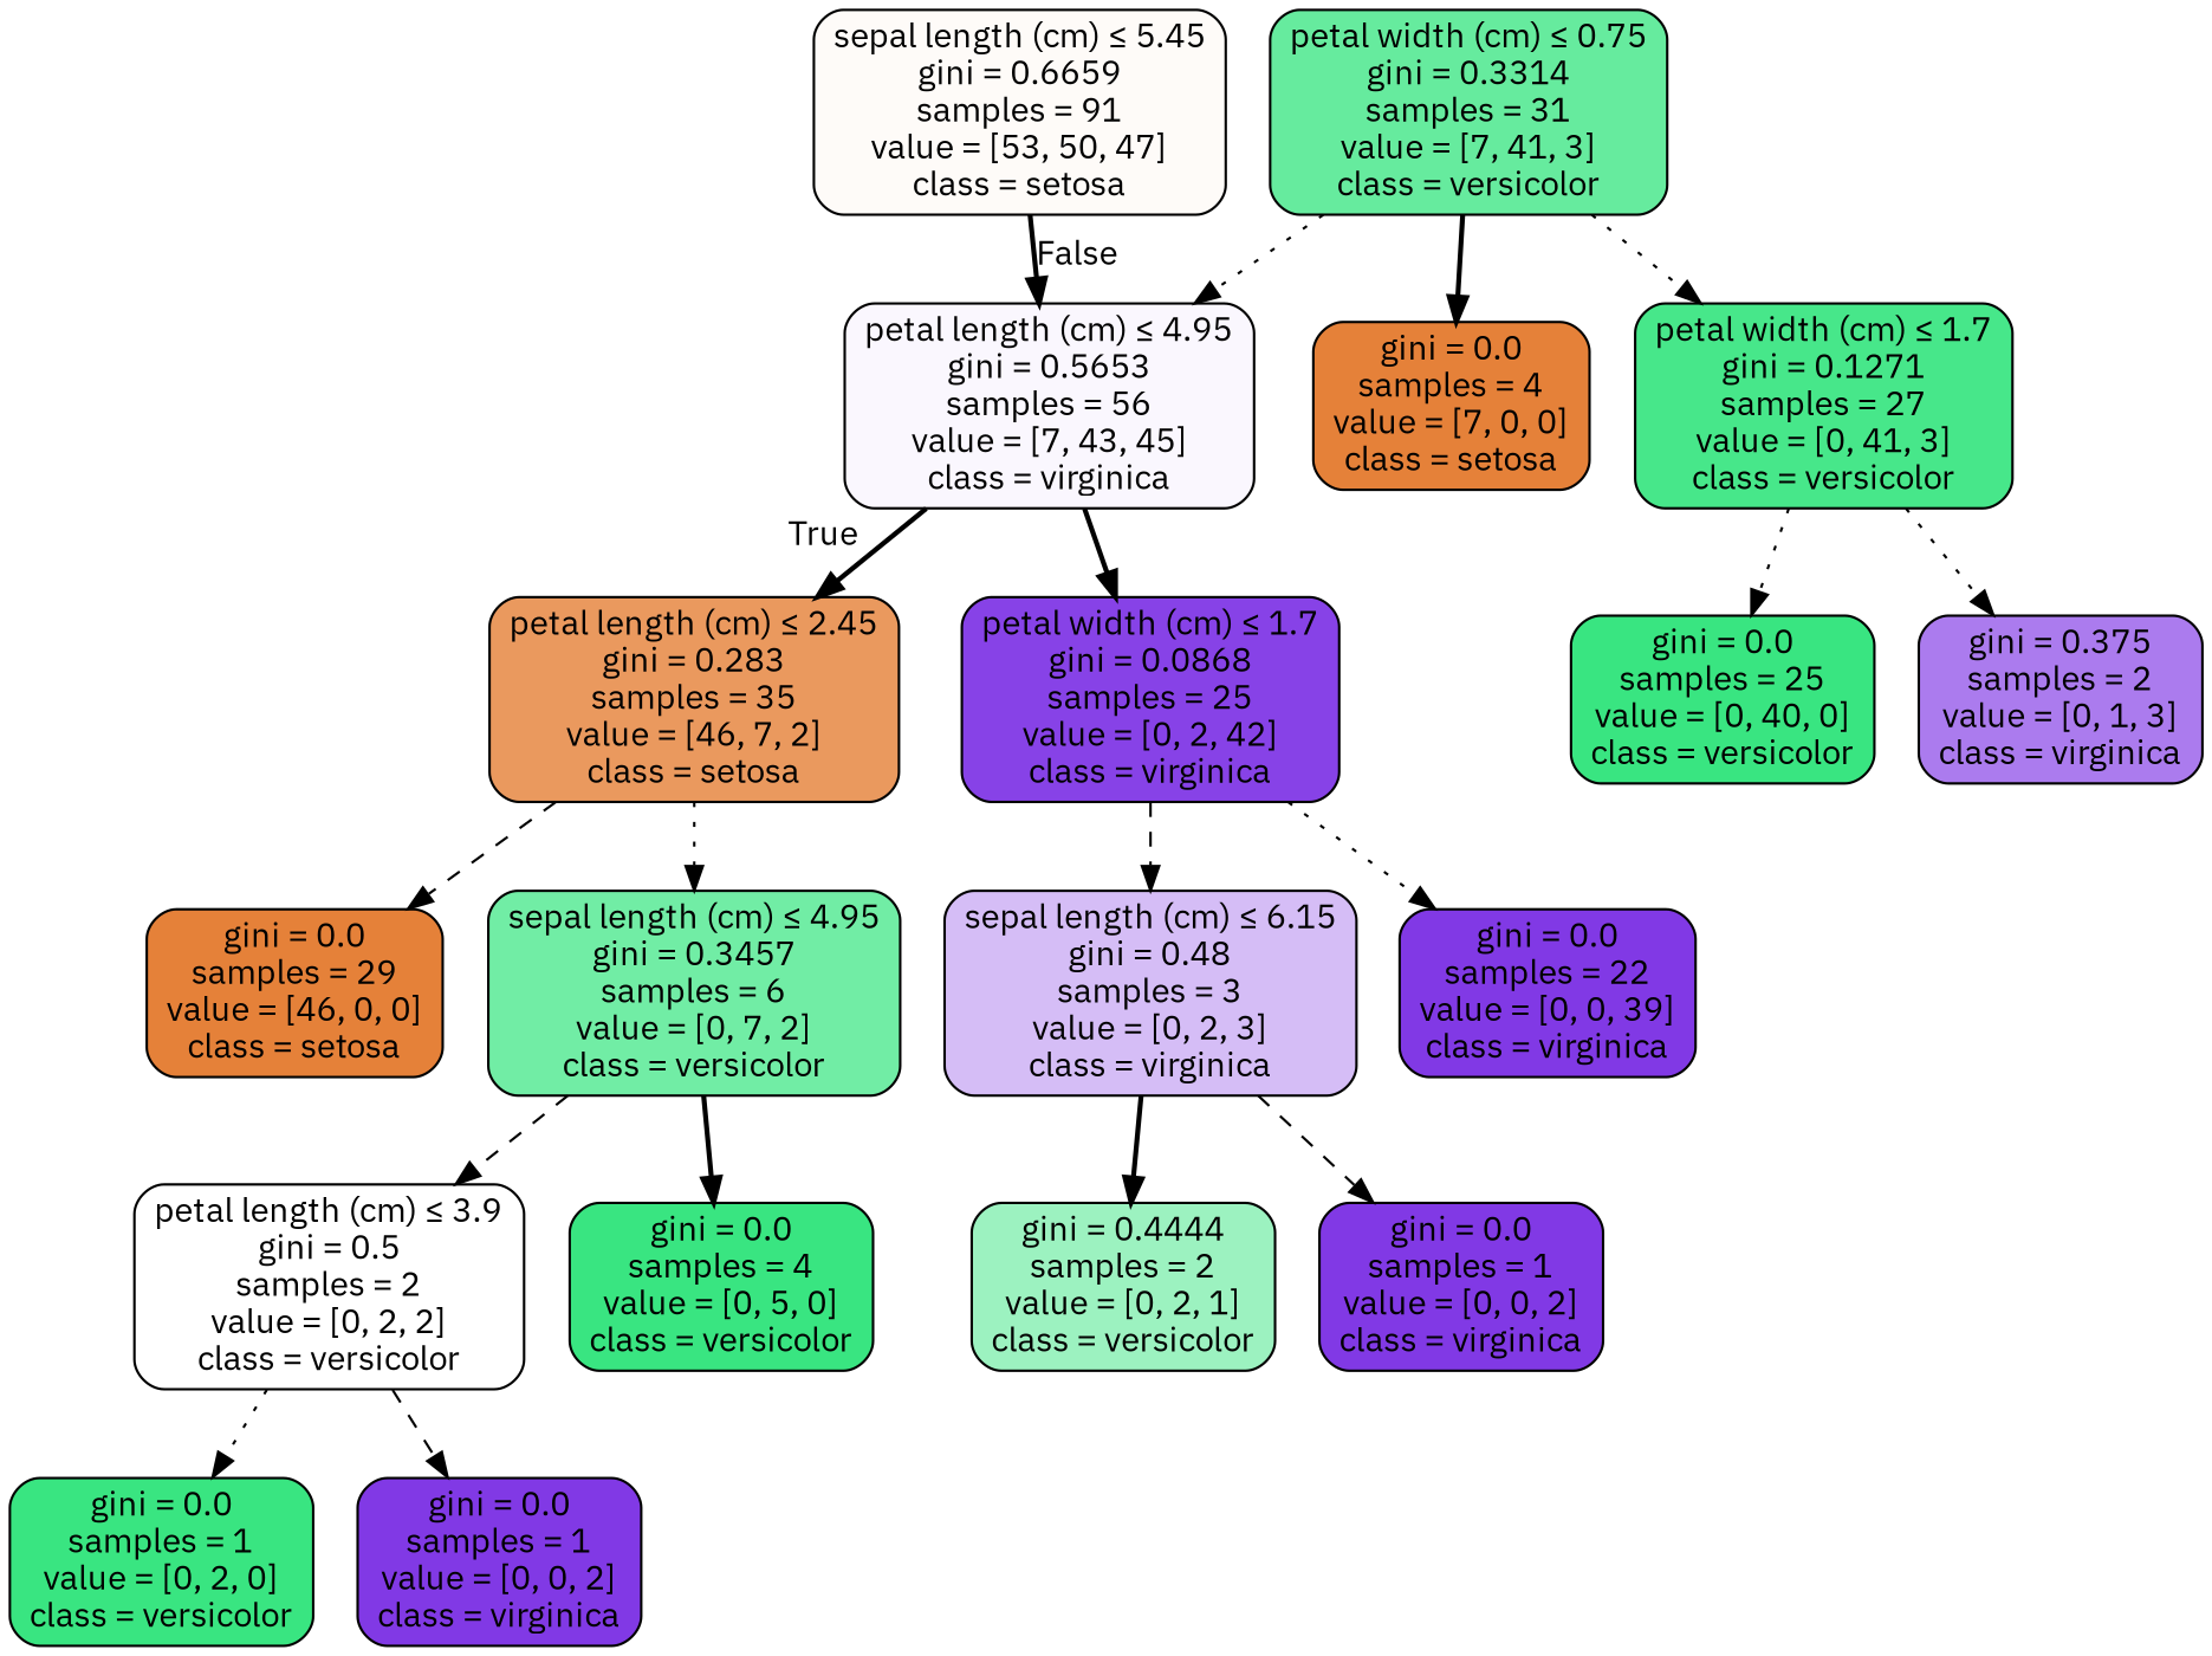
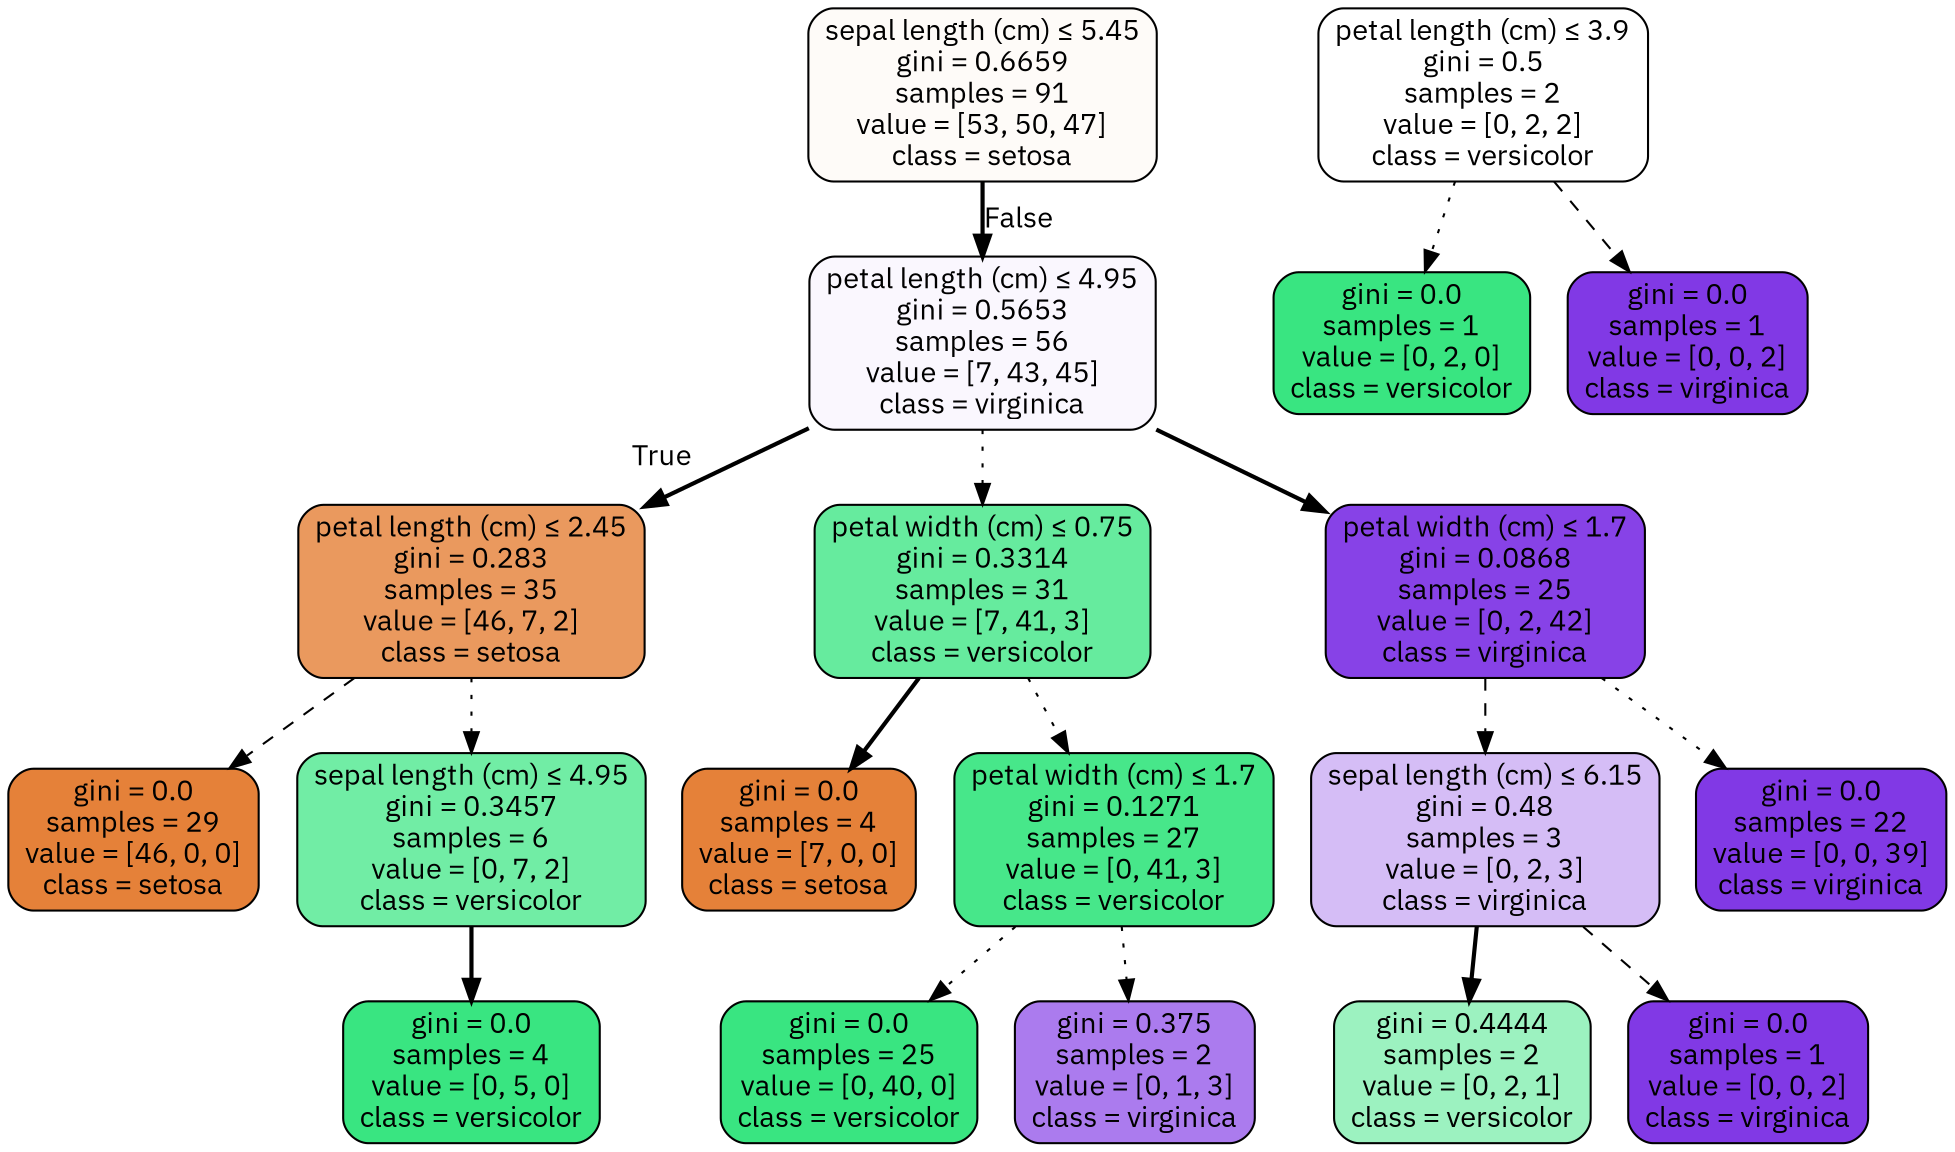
  digraph {
    fontname="IBM Plex Sans"
    node [color=black fillcolor="#39e581ff" fontname="IBM Plex Sans" shape=box style="filled, rounded"]
    edge [fontname="IBM Plex Sans" style=dotted]
    n1 [fillcolor="#e5813908" label=<sepal length (cm) &le; 5.45<br/>gini = 0.6659<br/>samples = 91<br/>value = [53, 50, 47]<br/>class = setosa>]
    n2 [fillcolor="#8139e50a" label=<petal length (cm) &le; 4.95<br/>gini = 0.5653<br/>samples = 56<br/>value = [7, 43, 45]<br/>class = virginica>]
    n3 [fillcolor="#e58139cf" label=<petal length (cm) &le; 2.45<br/>gini = 0.283<br/>samples = 35<br/>value = [46, 7, 2]<br/>class = setosa>]
    n4 [fillcolor="#e58139ff" label=<gini = 0.0<br/>samples = 29<br/>value = [46, 0, 0]<br/>class = setosa>]
    n5 [fillcolor="#39e581b6" label=<sepal length (cm) &le; 4.95<br/>gini = 0.3457<br/>samples = 6<br/>value = [0, 7, 2]<br/>class = versicolor>]
    n6 [fillcolor="#39e581c5" label=<petal width (cm) &le; 0.75<br/>gini = 0.3314<br/>samples = 31<br/>value = [7, 41, 3]<br/>class = versicolor>]
    n7 [fillcolor="#8139e5f3" label=<petal width (cm) &le; 1.7<br/>gini = 0.0868<br/>samples = 25<br/>value = [0, 2, 42]<br/>class = virginica>]
    n8 [fillcolor="#39e58100" label=<petal length (cm) &le; 3.9<br/>gini = 0.5<br/>samples = 2<br/>value = [0, 2, 2]<br/>class = versicolor>]
    n9 [label=<gini = 0.0<br/>samples = 4<br/>value = [0, 5, 0]<br/>class = versicolor>]
    n10 [label=<gini = 0.0<br/>samples = 1<br/>value = [0, 2, 0]<br/>class = versicolor>]
    n11 [fillcolor="#8139e5ff" label=<gini = 0.0<br/>samples = 1<br/>value = [0, 0, 2]<br/>class = virginica>]
    n12 [fillcolor="#e58139ff" label=<gini = 0.0<br/>samples = 4<br/>value = [7, 0, 0]<br/>class = setosa>]
    n13 [fillcolor="#39e581ec" label=<petal width (cm) &le; 1.7<br/>gini = 0.1271<br/>samples = 27<br/>value = [0, 41, 3]<br/>class = versicolor>]
    n14 [fillcolor="#8139e555" label=<sepal length (cm) &le; 6.15<br/>gini = 0.48<br/>samples = 3<br/>value = [0, 2, 3]<br/>class = virginica>]
    n15 [fillcolor="#8139e5ff" label=<gini = 0.0<br/>samples = 22<br/>value = [0, 0, 39]<br/>class = virginica>]
    n16 [label=<gini = 0.0<br/>samples = 25<br/>value = [0, 40, 0]<br/>class = versicolor>]
    n17 [fillcolor="#8139e5aa" label=<gini = 0.375<br/>samples = 2<br/>value = [0, 1, 3]<br/>class = virginica>]
    n18 [fillcolor="#39e5817f" label=<gini = 0.4444<br/>samples = 2<br/>value = [0, 2, 1]<br/>class = versicolor>]
    n19 [fillcolor="#8139e5ff" label=<gini = 0.0<br/>samples = 1<br/>value = [0, 0, 2]<br/>class = virginica>]
    n1 -> n2 [headlabel=False labelangle=-45 labeldistance=2.5 style=bold]
    n2 -> n3 [headlabel=True labelangle=45 labeldistance=2.5 style=bold]
-   n6 -> n2
+   n2 -> n6
    n2 -> n7 [style=bold]
    n3 -> n4 [style=dashed]
    n3 -> n5
-   n5 -> n8 [style=dashed]
    n5 -> n9 [style=bold]
    n6 -> n12 [style=bold]
    n6 -> n13
    n7 -> n14 [style=dashed]
    n7 -> n15
    n8 -> n10
    n8 -> n11 [style=dashed]
    n13 -> n16
    n13 -> n17
    n14 -> n18 [style=bold]
    n14 -> n19 [style=dashed]
  }
